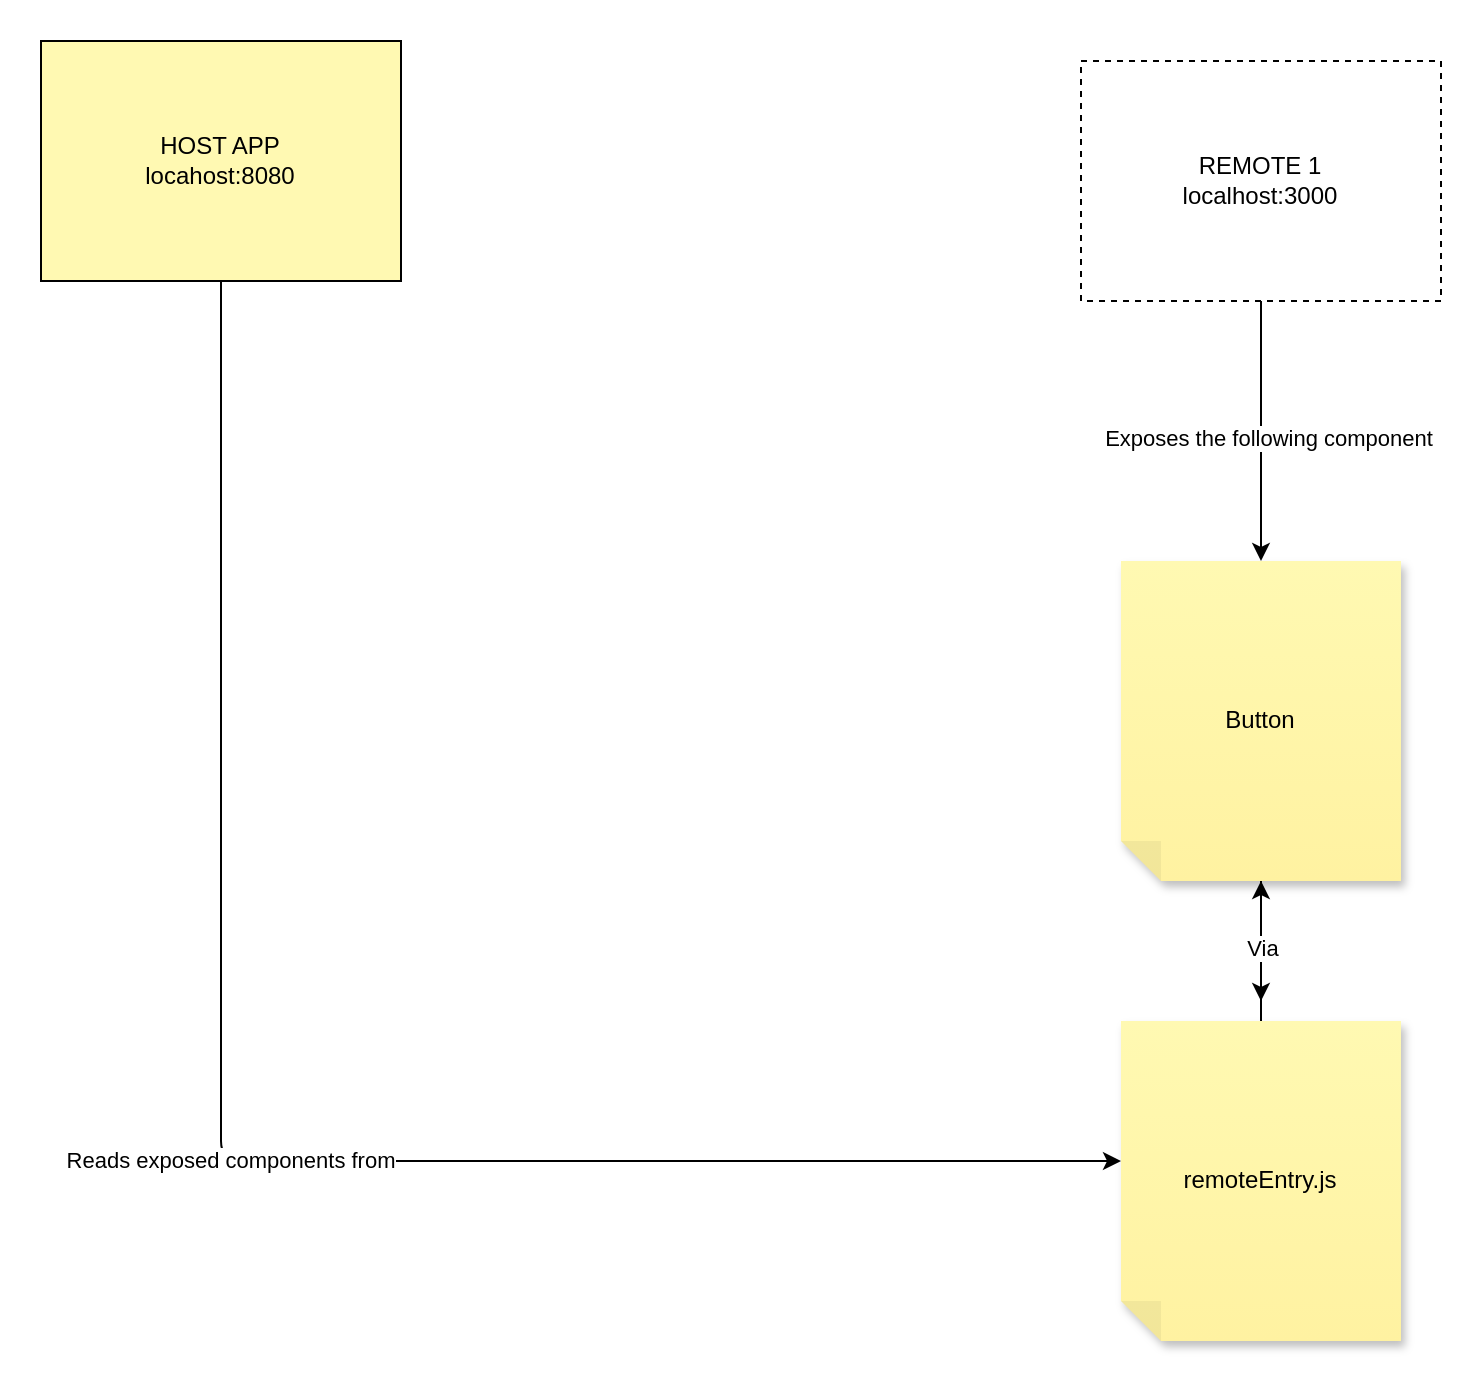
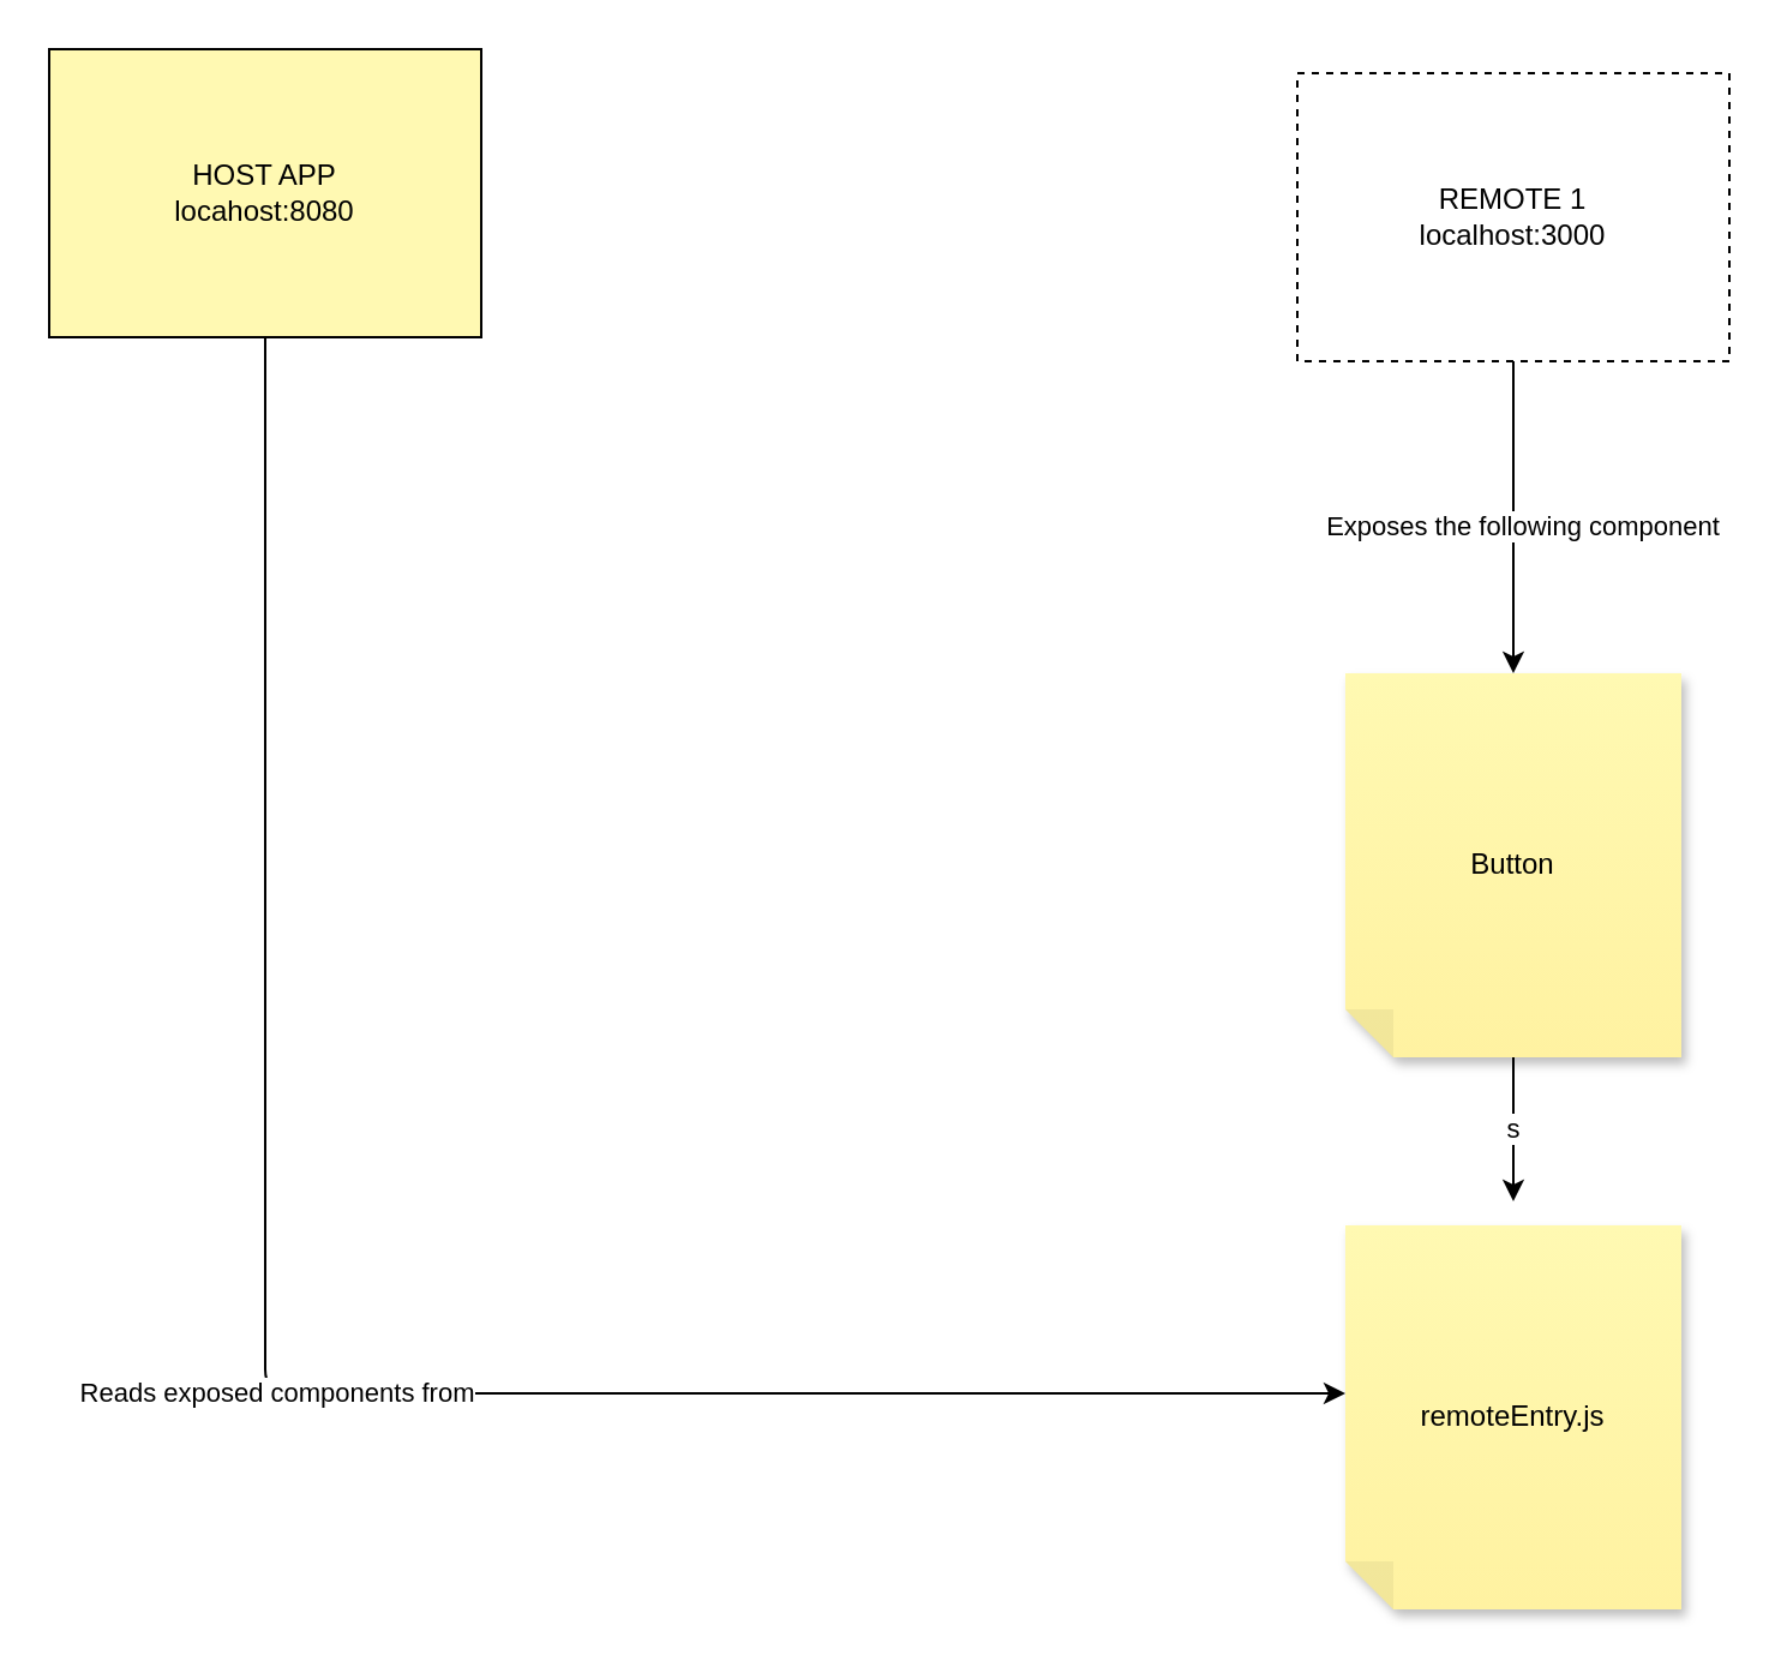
  <mxCell id="0" />
  <mxCell id="1" parent="0" />
  <mxCell id="2" value="Reads exposed components from" style="edgeStyle=none;html=1;entryX=0;entryY=0;entryDx=140;entryDy=90;entryPerimeter=0;" edge="1" parent="1" target="11"><mxGeometry relative="1" as="geometry"><mxPoint x="110" y="140" as="sourcePoint" /><mxPoint x="120" y="630" as="targetPoint" /><Array as="points"><mxPoint x="110" y="580" /></Array></mxGeometry></mxCell>
  <mxCell id="3" value="HOST APP&lt;br&gt;locahost:8080" style="whiteSpace=wrap;html=1;fillColor=#fff9b2;" vertex="1" parent="1"><mxGeometry x="20" y="20" width="180" height="120" as="geometry" /></mxCell>
  <mxCell id="4" style="edgeStyle=none;html=1;" edge="1" parent="1" source="6"><mxGeometry relative="1" as="geometry"><mxPoint x="630" y="280" as="targetPoint" /></mxGeometry></mxCell>
  <mxCell id="5" value="Exposes the following component" style="edgeLabel;html=1;align=center;verticalAlign=middle;resizable=0;points=[];" vertex="1" connectable="0" parent="4"><mxGeometry x="0.046" y="3" relative="1" as="geometry"><mxPoint as="offset" /></mxGeometry></mxCell>
  <mxCell id="6" value="REMOTE 1&lt;br&gt;localhost:3000" style="whiteSpace=wrap;html=1;dashed=1;" vertex="1" parent="1"><mxGeometry x="540" y="30" width="180" height="120" as="geometry" /></mxCell>
  <mxCell id="7" value="s" style="edgeStyle=none;html=1;" edge="1" parent="1" source="8"><mxGeometry relative="1" as="geometry"><mxPoint x="630" y="500" as="targetPoint" /></mxGeometry></mxCell>
  <mxCell id="8" value="Button" style="shape=note;whiteSpace=wrap;html=1;backgroundOutline=1;fontColor=#000000;darkOpacity=0.05;fillColor=#FFF9B2;strokeColor=none;fillStyle=solid;direction=west;gradientDirection=north;gradientColor=#FFF2A1;shadow=1;size=20;pointerEvents=1;" vertex="1" parent="1"><mxGeometry x="560" y="280" width="140" height="160" as="geometry" /></mxCell>
- <mxCell id="9" value="" style="edgeStyle=none;html=1;" edge="1" parent="1" source="11" target="8"><mxGeometry relative="1" as="geometry" /></mxCell>
- <mxCell id="10" value="Via" style="edgeLabel;html=1;align=center;verticalAlign=middle;resizable=0;points=[];" vertex="1" connectable="0" parent="9"><mxGeometry x="0.057" relative="1" as="geometry"><mxPoint as="offset" /></mxGeometry></mxCell>
  <mxCell id="11" value="remoteEntry.js" style="shape=note;whiteSpace=wrap;html=1;backgroundOutline=1;fontColor=#000000;darkOpacity=0.05;fillColor=#FFF9B2;strokeColor=none;fillStyle=solid;direction=west;gradientDirection=north;gradientColor=#FFF2A1;shadow=1;size=20;pointerEvents=1;" vertex="1" parent="1"><mxGeometry x="560" y="510" width="140" height="160" as="geometry" /></mxCell>
